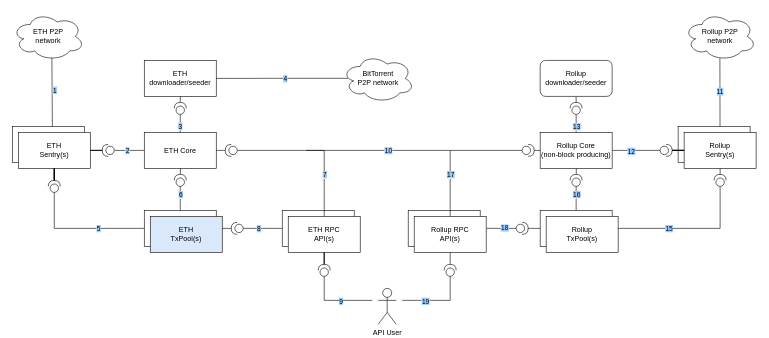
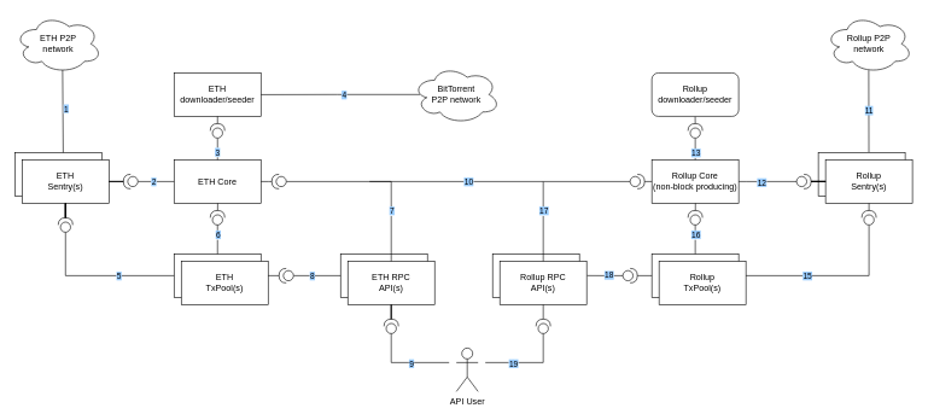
  <mxCell id="0" />
  <mxCell id="1" parent="0" />
  <mxCell id="2" value="&lt;div&gt;ETH P2P &lt;br&gt;&lt;/div&gt;&lt;div&gt;network&lt;/div&gt;" style="ellipse;shape=cloud;whiteSpace=wrap;html=1;" vertex="1" parent="1"><mxGeometry x="20" y="20" width="120" height="80" as="geometry" /></mxCell>
  <mxCell id="3" value="" style="rounded=0;whiteSpace=wrap;html=1;" vertex="1" parent="1"><mxGeometry x="20" y="210" width="120" height="60" as="geometry" /></mxCell>
  <mxCell id="4" value="&lt;div&gt;ETH&lt;/div&gt;&lt;div&gt;Sentry(s)&lt;br&gt;&lt;/div&gt;" style="rounded=0;whiteSpace=wrap;html=1;" vertex="1" parent="1"><mxGeometry x="30" y="220" width="120" height="60" as="geometry" /></mxCell>
  <mxCell id="5" value="" style="rounded=0;whiteSpace=wrap;html=1;" vertex="1" parent="1"><mxGeometry x="240" y="350" width="120" height="60" as="geometry" /></mxCell>
- <mxCell id="6" value="&lt;div&gt;ETH&lt;/div&gt;&lt;div&gt;TxPool(s)&lt;br&gt;&lt;/div&gt;" style="rounded=0;whiteSpace=wrap;html=1;fillColor=#dae8fc;" vertex="1" parent="1"><mxGeometry x="250" y="360" width="120" height="60" as="geometry" /></mxCell>
+ <mxCell id="6" value="&lt;div&gt;ETH&lt;/div&gt;&lt;div&gt;TxPool(s)&lt;br&gt;&lt;/div&gt;" style="rounded=0;whiteSpace=wrap;html=1;" vertex="1" parent="1"><mxGeometry x="250" y="360" width="120" height="60" as="geometry" /></mxCell>
  <mxCell id="7" value="" style="rounded=0;whiteSpace=wrap;html=1;" vertex="1" parent="1"><mxGeometry x="470" y="350" width="120" height="60" as="geometry" /></mxCell>
  <mxCell id="8" value="&lt;div&gt;ETH RPC&lt;br&gt;&lt;/div&gt;&lt;div&gt;API(s)&lt;br&gt;&lt;/div&gt;" style="rounded=0;whiteSpace=wrap;html=1;" vertex="1" parent="1"><mxGeometry x="480" y="360" width="120" height="60" as="geometry" /></mxCell>
  <mxCell id="9" value="ETH Core" style="rounded=0;whiteSpace=wrap;html=1;" vertex="1" parent="1"><mxGeometry x="240" y="220" width="120" height="60" as="geometry" /></mxCell>
  <mxCell id="10" value="ETH downloader/seeder" style="rounded=0;whiteSpace=wrap;html=1;" vertex="1" parent="1"><mxGeometry x="240" y="100" width="120" height="60" as="geometry" /></mxCell>
  <mxCell id="11" value="" style="edgeStyle=orthogonalEdgeStyle;rounded=0;orthogonalLoop=1;jettySize=auto;html=1;endArrow=none;endFill=0;exitX=0.084;exitY=0.498;exitDx=0;exitDy=0;exitPerimeter=0;entryX=1;entryY=0.5;entryDx=0;entryDy=0;" edge="1" parent="1" source="13" target="10"><mxGeometry relative="1" as="geometry" /></mxCell>
  <mxCell id="12" value="&lt;span style=&quot;background-color: rgb(153 , 204 , 255)&quot;&gt;4&lt;/span&gt;" style="edgeLabel;html=1;align=center;verticalAlign=middle;resizable=0;points=[];" vertex="1" connectable="0" parent="11"><mxGeometry x="0.143" relative="1" as="geometry"><mxPoint x="20" as="offset" /></mxGeometry></mxCell>
  <mxCell id="13" value="&lt;div&gt;BitTorrent&lt;/div&gt;&lt;div&gt;P2P network&lt;br&gt;&lt;/div&gt;" style="ellipse;shape=cloud;whiteSpace=wrap;html=1;" vertex="1" parent="1"><mxGeometry x="570" y="90" width="120" height="80" as="geometry" /></mxCell>
  <mxCell id="14" value="" style="endArrow=none;html=1;rounded=0;entryX=0.55;entryY=0.95;entryDx=0;entryDy=0;entryPerimeter=0;exitX=0.557;exitY=0;exitDx=0;exitDy=0;exitPerimeter=0;" edge="1" parent="1" source="3" target="2"><mxGeometry width="50" height="50" relative="1" as="geometry"><mxPoint x="70" y="150" as="sourcePoint" /><mxPoint x="120" y="100" as="targetPoint" /></mxGeometry></mxCell>
  <mxCell id="15" value="&lt;span style=&quot;background-color: rgb(153 , 204 , 255)&quot;&gt;1&lt;/span&gt;" style="edgeLabel;html=1;align=center;verticalAlign=middle;resizable=0;points=[];" vertex="1" connectable="0" parent="14"><mxGeometry x="-0.006" y="-1" relative="1" as="geometry"><mxPoint x="3" y="-3" as="offset" /></mxGeometry></mxCell>
  <mxCell id="16" value="" style="edgeStyle=orthogonalEdgeStyle;rounded=0;orthogonalLoop=1;jettySize=auto;html=1;endArrow=none;endFill=0;" edge="1" parent="1" source="18" target="4"><mxGeometry relative="1" as="geometry" /></mxCell>
  <mxCell id="17" value="" style="edgeStyle=orthogonalEdgeStyle;rounded=0;orthogonalLoop=1;jettySize=auto;html=1;endArrow=none;endFill=0;" edge="1" parent="1" source="18" target="4"><mxGeometry relative="1" as="geometry" /></mxCell>
  <mxCell id="18" value="" style="shape=providedRequiredInterface;html=1;verticalLabelPosition=bottom;sketch=0;rotation=-90;" vertex="1" parent="1"><mxGeometry x="80" y="300" width="20" height="20" as="geometry" /></mxCell>
  <mxCell id="19" value="" style="edgeStyle=orthogonalEdgeStyle;rounded=0;orthogonalLoop=1;jettySize=auto;html=1;endArrow=none;endFill=0;" edge="1" parent="1" source="22" target="9"><mxGeometry relative="1" as="geometry" /></mxCell>
  <mxCell id="20" value="&lt;span style=&quot;background-color: rgb(153 , 204 , 255)&quot;&gt;2&lt;/span&gt;" style="edgeLabel;html=1;align=center;verticalAlign=middle;resizable=0;points=[];" vertex="1" connectable="0" parent="19"><mxGeometry x="-0.175" relative="1" as="geometry"><mxPoint as="offset" /></mxGeometry></mxCell>
  <mxCell id="21" value="" style="edgeStyle=orthogonalEdgeStyle;rounded=0;orthogonalLoop=1;jettySize=auto;html=1;endArrow=none;endFill=0;" edge="1" parent="1" source="22" target="4"><mxGeometry relative="1" as="geometry" /></mxCell>
  <mxCell id="22" value="" style="shape=providedRequiredInterface;html=1;verticalLabelPosition=bottom;sketch=0;rotation=-180;" vertex="1" parent="1"><mxGeometry x="170" y="240" width="20" height="20" as="geometry" /></mxCell>
  <mxCell id="23" value="" style="endArrow=none;html=1;rounded=0;entryX=0;entryY=0.5;entryDx=0;entryDy=0;entryPerimeter=0;exitX=0;exitY=0.5;exitDx=0;exitDy=0;" edge="1" parent="1" source="5" target="18"><mxGeometry width="50" height="50" relative="1" as="geometry"><mxPoint x="90" y="390" as="sourcePoint" /><mxPoint x="90" y="340" as="targetPoint" /><Array as="points"><mxPoint x="90" y="380" /></Array></mxGeometry></mxCell>
  <mxCell id="24" value="&lt;span style=&quot;background-color: rgb(153 , 204 , 255)&quot;&gt;5&lt;/span&gt;" style="edgeLabel;html=1;align=center;verticalAlign=middle;resizable=0;points=[];" vertex="1" connectable="0" parent="23"><mxGeometry x="-0.271" relative="1" as="geometry"><mxPoint as="offset" /></mxGeometry></mxCell>
  <mxCell id="25" value="" style="edgeStyle=orthogonalEdgeStyle;rounded=0;orthogonalLoop=1;jettySize=auto;html=1;fontColor=none;endArrow=none;endFill=0;strokeWidth=1;" edge="1" parent="1" source="27"><mxGeometry relative="1" as="geometry"><mxPoint x="300" y="220" as="targetPoint" /></mxGeometry></mxCell>
  <mxCell id="26" value="&lt;span style=&quot;background-color: rgb(153 , 204 , 255)&quot;&gt;3&lt;/span&gt;" style="edgeLabel;html=1;align=center;verticalAlign=middle;resizable=0;points=[];fontColor=none;" vertex="1" connectable="0" parent="25"><mxGeometry x="0.253" y="-1" relative="1" as="geometry"><mxPoint as="offset" /></mxGeometry></mxCell>
  <mxCell id="27" value="" style="shape=providedRequiredInterface;html=1;verticalLabelPosition=bottom;sketch=0;rotation=-90;" vertex="1" parent="1"><mxGeometry x="290" y="170" width="20" height="20" as="geometry" /></mxCell>
  <mxCell id="28" value="" style="endArrow=none;html=1;rounded=0;entryX=0.5;entryY=1;entryDx=0;entryDy=0;" edge="1" parent="1" target="10"><mxGeometry width="50" height="50" relative="1" as="geometry"><mxPoint x="300" y="170" as="sourcePoint" /><mxPoint x="340" y="180" as="targetPoint" /></mxGeometry></mxCell>
  <mxCell id="29" value="" style="edgeStyle=orthogonalEdgeStyle;rounded=0;orthogonalLoop=1;jettySize=auto;html=1;endArrow=none;endFill=0;" edge="1" parent="1" source="30" target="8"><mxGeometry relative="1" as="geometry" /></mxCell>
  <mxCell id="30" value="" style="shape=providedRequiredInterface;html=1;verticalLabelPosition=bottom;sketch=0;rotation=-90;" vertex="1" parent="1"><mxGeometry x="530" y="440" width="20" height="20" as="geometry" /></mxCell>
  <mxCell id="31" value="" style="shape=providedRequiredInterface;html=1;verticalLabelPosition=bottom;sketch=0;rotation=-90;" vertex="1" parent="1"><mxGeometry x="290" y="290" width="20" height="20" as="geometry" /></mxCell>
  <mxCell id="32" value="" style="edgeStyle=orthogonalEdgeStyle;rounded=0;orthogonalLoop=1;jettySize=auto;html=1;endArrow=none;endFill=0;entryX=0.5;entryY=0;entryDx=0;entryDy=0;" edge="1" parent="1" source="35" target="8"><mxGeometry relative="1" as="geometry" /></mxCell>
  <mxCell id="33" value="&lt;span style=&quot;background-color: rgb(153 , 204 , 255)&quot;&gt;7&lt;/span&gt;" style="edgeLabel;html=1;align=center;verticalAlign=middle;resizable=0;points=[];" vertex="1" connectable="0" parent="32"><mxGeometry x="-0.2" y="-2" relative="1" as="geometry"><mxPoint x="43" y="38" as="offset" /></mxGeometry></mxCell>
  <mxCell id="34" value="" style="edgeStyle=orthogonalEdgeStyle;rounded=0;orthogonalLoop=1;jettySize=auto;html=1;endArrow=none;endFill=0;" edge="1" parent="1" source="35" target="9"><mxGeometry relative="1" as="geometry"><Array as="points"><mxPoint x="370" y="250" /><mxPoint x="370" y="250" /></Array></mxGeometry></mxCell>
  <mxCell id="35" value="" style="shape=providedRequiredInterface;html=1;verticalLabelPosition=bottom;sketch=0;rotation=-180;" vertex="1" parent="1"><mxGeometry x="375" y="240" width="20" height="20" as="geometry" /></mxCell>
  <mxCell id="36" value="" style="endArrow=none;html=1;rounded=0;entryX=0;entryY=0.5;entryDx=0;entryDy=0;entryPerimeter=0;exitX=0.5;exitY=0;exitDx=0;exitDy=0;" edge="1" parent="1" source="5" target="31"><mxGeometry width="50" height="50" relative="1" as="geometry"><mxPoint x="310" y="360" as="sourcePoint" /><mxPoint x="360" y="310" as="targetPoint" /></mxGeometry></mxCell>
  <mxCell id="37" value="&lt;span style=&quot;background-color: rgb(153 , 204 , 255)&quot;&gt;6&lt;br&gt;&lt;/span&gt;" style="edgeLabel;html=1;align=center;verticalAlign=middle;resizable=0;points=[];" vertex="1" connectable="0" parent="36"><mxGeometry x="0.357" relative="1" as="geometry"><mxPoint as="offset" /></mxGeometry></mxCell>
  <mxCell id="38" value="" style="endArrow=none;html=1;rounded=0;entryX=0.502;entryY=1.001;entryDx=0;entryDy=0;exitX=0.997;exitY=0.508;exitDx=0;exitDy=0;exitPerimeter=0;entryPerimeter=0;" edge="1" parent="1" source="31" target="9"><mxGeometry width="50" height="50" relative="1" as="geometry"><mxPoint x="290" y="330" as="sourcePoint" /><mxPoint x="340" y="280" as="targetPoint" /></mxGeometry></mxCell>
  <mxCell id="39" value="" style="edgeStyle=orthogonalEdgeStyle;rounded=0;orthogonalLoop=1;jettySize=auto;html=1;endArrow=none;endFill=0;" edge="1" parent="1" source="42"><mxGeometry relative="1" as="geometry"><mxPoint x="370" y="380" as="targetPoint" /><Array as="points"><mxPoint x="370" y="380" /><mxPoint x="370" y="380" /></Array></mxGeometry></mxCell>
  <mxCell id="40" value="" style="edgeStyle=orthogonalEdgeStyle;rounded=0;orthogonalLoop=1;jettySize=auto;html=1;fontColor=none;endArrow=none;endFill=0;entryX=0;entryY=0.5;entryDx=0;entryDy=0;" edge="1" parent="1" source="42" target="7"><mxGeometry relative="1" as="geometry" /></mxCell>
  <mxCell id="41" value="&lt;span style=&quot;background-color: rgb(153 , 204 , 255)&quot;&gt;8&lt;/span&gt;" style="edgeLabel;html=1;align=center;verticalAlign=middle;resizable=0;points=[];fontColor=none;" vertex="1" connectable="0" parent="40"><mxGeometry x="0.108" y="-1" relative="1" as="geometry"><mxPoint x="-11" y="-1" as="offset" /></mxGeometry></mxCell>
  <mxCell id="42" value="" style="shape=providedRequiredInterface;html=1;verticalLabelPosition=bottom;sketch=0;rotation=-180;" vertex="1" parent="1"><mxGeometry x="385" y="370" width="20" height="20" as="geometry" /></mxCell>
  <mxCell id="43" value="&lt;div&gt;Rollup P2P &lt;br&gt;&lt;/div&gt;&lt;div&gt;network&lt;/div&gt;" style="ellipse;shape=cloud;whiteSpace=wrap;html=1;" vertex="1" parent="1"><mxGeometry x="1140" y="20" width="120" height="80" as="geometry" /></mxCell>
  <mxCell id="44" value="" style="rounded=0;whiteSpace=wrap;html=1;" vertex="1" parent="1"><mxGeometry x="680" y="350" width="120" height="60" as="geometry" /></mxCell>
  <mxCell id="45" value="&lt;div&gt;Rollup RPC&lt;/div&gt;&lt;div&gt;API(s)&lt;br&gt;&lt;/div&gt;" style="rounded=0;whiteSpace=wrap;html=1;" vertex="1" parent="1"><mxGeometry x="690" y="360" width="120" height="60" as="geometry" /></mxCell>
  <mxCell id="46" value="" style="rounded=0;whiteSpace=wrap;html=1;" vertex="1" parent="1"><mxGeometry x="900" y="350" width="120" height="60" as="geometry" /></mxCell>
  <mxCell id="47" value="&lt;div&gt;Rollup&lt;/div&gt;&lt;div&gt;TxPool(s)&lt;br&gt;&lt;/div&gt;" style="rounded=0;whiteSpace=wrap;html=1;" vertex="1" parent="1"><mxGeometry x="910" y="360" width="120" height="60" as="geometry" /></mxCell>
  <mxCell id="48" value="" style="rounded=0;whiteSpace=wrap;html=1;" vertex="1" parent="1"><mxGeometry x="1130" y="210" width="120" height="60" as="geometry" /></mxCell>
  <mxCell id="49" value="&lt;div&gt;Rollup &lt;br&gt;&lt;/div&gt;&lt;div&gt;Sentry(s)&lt;/div&gt;" style="rounded=0;whiteSpace=wrap;html=1;" vertex="1" parent="1"><mxGeometry x="1140" y="220" width="120" height="60" as="geometry" /></mxCell>
  <mxCell id="50" value="&lt;div&gt;Rollup Core&lt;/div&gt;&lt;div&gt;(non-block producing)&lt;br&gt;&lt;/div&gt;" style="rounded=0;whiteSpace=wrap;html=1;" vertex="1" parent="1"><mxGeometry x="900" y="220" width="120" height="60" as="geometry" /></mxCell>
  <mxCell id="51" value="Rollup downloader/seeder" style="whiteSpace=wrap;html=1;rounded=1;" vertex="1" parent="1"><mxGeometry x="900" y="100" width="120" height="60" as="geometry" /></mxCell>
  <mxCell id="52" value="&lt;div&gt;API User&lt;/div&gt;" style="shape=umlActor;verticalLabelPosition=bottom;verticalAlign=top;html=1;outlineConnect=0;" vertex="1" parent="1"><mxGeometry x="630" y="480" width="30" height="60" as="geometry" /></mxCell>
  <mxCell id="53" value="" style="edgeStyle=orthogonalEdgeStyle;rounded=0;orthogonalLoop=1;jettySize=auto;html=1;fontColor=none;endArrow=none;endFill=0;" edge="1" parent="1" source="56"><mxGeometry relative="1" as="geometry"><mxPoint x="900" y="380" as="targetPoint" /></mxGeometry></mxCell>
  <mxCell id="54" value="" style="edgeStyle=orthogonalEdgeStyle;rounded=0;orthogonalLoop=1;jettySize=auto;html=1;fontColor=none;endArrow=none;endFill=0;entryX=1.005;entryY=0.332;entryDx=0;entryDy=0;entryPerimeter=0;" edge="1" parent="1" source="56" target="45"><mxGeometry relative="1" as="geometry" /></mxCell>
  <mxCell id="55" value="&lt;span style=&quot;background-color: rgb(153 , 204 , 255)&quot;&gt;18&lt;/span&gt;" style="edgeLabel;html=1;align=center;verticalAlign=middle;resizable=0;points=[];fontColor=none;" vertex="1" connectable="0" parent="54"><mxGeometry x="0.184" y="3" relative="1" as="geometry"><mxPoint x="9" y="-3" as="offset" /></mxGeometry></mxCell>
  <mxCell id="56" value="" style="shape=providedRequiredInterface;html=1;verticalLabelPosition=bottom;sketch=0;rotation=0;" vertex="1" parent="1"><mxGeometry x="860" y="370" width="20" height="20" as="geometry" /></mxCell>
  <mxCell id="57" value="" style="edgeStyle=orthogonalEdgeStyle;rounded=0;orthogonalLoop=1;jettySize=auto;html=1;endArrow=none;endFill=0;" edge="1" parent="1" source="60" target="50"><mxGeometry relative="1" as="geometry"><Array as="points"><mxPoint x="900" y="250" /><mxPoint x="900" y="250" /></Array></mxGeometry></mxCell>
  <mxCell id="58" value="" style="edgeStyle=orthogonalEdgeStyle;rounded=0;orthogonalLoop=1;jettySize=auto;html=1;endArrow=none;endFill=0;" edge="1" parent="1" source="60" target="45"><mxGeometry relative="1" as="geometry" /></mxCell>
  <mxCell id="59" value="&lt;span style=&quot;background-color: rgb(153 , 204 , 255)&quot;&gt;17&lt;/span&gt;" style="edgeLabel;html=1;align=center;verticalAlign=middle;resizable=0;points=[];fontColor=none;" vertex="1" connectable="0" parent="58"><mxGeometry x="-0.459" y="1" relative="1" as="geometry"><mxPoint x="-58" y="39" as="offset" /></mxGeometry></mxCell>
  <mxCell id="60" value="" style="shape=providedRequiredInterface;html=1;verticalLabelPosition=bottom;sketch=0;rotation=0;" vertex="1" parent="1"><mxGeometry x="870" y="240" width="20" height="20" as="geometry" /></mxCell>
  <mxCell id="61" value="" style="endArrow=none;html=1;rounded=0;entryX=0.499;entryY=1.007;entryDx=0;entryDy=0;exitX=1;exitY=0.5;exitDx=0;exitDy=0;exitPerimeter=0;startArrow=none;entryPerimeter=0;" edge="1" parent="1" source="87" target="51"><mxGeometry width="50" height="50" relative="1" as="geometry"><mxPoint x="958.96" y="189.26" as="sourcePoint" /><mxPoint x="959" y="160" as="targetPoint" /></mxGeometry></mxCell>
  <mxCell id="62" value="" style="endArrow=none;html=1;rounded=0;exitX=0.582;exitY=-0.009;exitDx=0;exitDy=0;exitPerimeter=0;entryX=0.497;entryY=0.954;entryDx=0;entryDy=0;entryPerimeter=0;" edge="1" parent="1" source="48" target="43"><mxGeometry width="50" height="50" relative="1" as="geometry"><mxPoint x="1200" y="180" as="sourcePoint" /><mxPoint x="1200" y="120" as="targetPoint" /></mxGeometry></mxCell>
  <mxCell id="63" value="11" style="edgeLabel;html=1;align=center;verticalAlign=middle;resizable=0;points=[];labelBackgroundColor=#99CCFF;" vertex="1" connectable="0" parent="62"><mxGeometry x="0.032" y="2" relative="1" as="geometry"><mxPoint x="2" as="offset" /></mxGeometry></mxCell>
  <mxCell id="64" value="" style="shape=providedRequiredInterface;html=1;verticalLabelPosition=bottom;sketch=0;rotation=-90;" vertex="1" parent="1"><mxGeometry x="950" y="290" width="20" height="20" as="geometry" /></mxCell>
  <mxCell id="65" value="" style="edgeStyle=orthogonalEdgeStyle;rounded=0;orthogonalLoop=1;jettySize=auto;html=1;endArrow=none;endFill=0;" edge="1" parent="1" source="69" target="49"><mxGeometry relative="1" as="geometry" /></mxCell>
  <mxCell id="66" value="" style="edgeStyle=orthogonalEdgeStyle;rounded=0;orthogonalLoop=1;jettySize=auto;html=1;endArrow=none;endFill=0;" edge="1" parent="1" source="69" target="50"><mxGeometry relative="1" as="geometry"><Array as="points"><mxPoint x="1030" y="250" /><mxPoint x="1030" y="250" /></Array></mxGeometry></mxCell>
  <mxCell id="67" value="&lt;span style=&quot;background-color: rgb(153 , 204 , 255)&quot;&gt;12&lt;/span&gt;" style="edgeLabel;html=1;align=center;verticalAlign=middle;resizable=0;points=[];" vertex="1" connectable="0" parent="66"><mxGeometry x="0.218" y="1" relative="1" as="geometry"><mxPoint as="offset" /></mxGeometry></mxCell>
  <mxCell id="68" value="" style="edgeStyle=orthogonalEdgeStyle;rounded=0;orthogonalLoop=1;jettySize=auto;html=1;endArrow=none;endFill=0;" edge="1" parent="1" source="69" target="49"><mxGeometry relative="1" as="geometry" /></mxCell>
  <mxCell id="69" value="" style="shape=providedRequiredInterface;html=1;verticalLabelPosition=bottom;sketch=0;rotation=0;" vertex="1" parent="1"><mxGeometry x="1100" y="240" width="20" height="20" as="geometry" /></mxCell>
  <mxCell id="70" value="" style="endArrow=none;html=1;rounded=0;entryX=0;entryY=0.5;entryDx=0;entryDy=0;entryPerimeter=0;exitX=0.5;exitY=0;exitDx=0;exitDy=0;" edge="1" parent="1" source="46" target="64"><mxGeometry width="50" height="50" relative="1" as="geometry"><mxPoint x="970" y="360" as="sourcePoint" /><mxPoint x="1020" y="310" as="targetPoint" /></mxGeometry></mxCell>
  <mxCell id="71" value="&lt;span style=&quot;background-color: rgb(153 , 204 , 255)&quot;&gt;16&lt;br&gt;&lt;/span&gt;" style="edgeLabel;html=1;align=center;verticalAlign=middle;resizable=0;points=[];" vertex="1" connectable="0" parent="70"><mxGeometry x="0.357" relative="1" as="geometry"><mxPoint as="offset" /></mxGeometry></mxCell>
  <mxCell id="72" value="" style="endArrow=none;html=1;rounded=0;entryX=0.502;entryY=1.001;entryDx=0;entryDy=0;exitX=0.997;exitY=0.508;exitDx=0;exitDy=0;exitPerimeter=0;entryPerimeter=0;" edge="1" parent="1" source="64" target="50"><mxGeometry width="50" height="50" relative="1" as="geometry"><mxPoint x="950" y="330" as="sourcePoint" /><mxPoint x="1000" y="280" as="targetPoint" /></mxGeometry></mxCell>
  <mxCell id="73" value="" style="edgeStyle=orthogonalEdgeStyle;rounded=0;orthogonalLoop=1;jettySize=auto;html=1;endArrow=none;endFill=0;" edge="1" parent="1" source="76"><mxGeometry relative="1" as="geometry"><mxPoint x="1030" y="380" as="targetPoint" /><Array as="points"><mxPoint x="1030" y="380" /><mxPoint x="1030" y="380" /></Array></mxGeometry></mxCell>
  <mxCell id="74" value="&lt;span style=&quot;background-color: rgb(153 , 204 , 255)&quot;&gt;15&lt;/span&gt;" style="edgeLabel;html=1;align=center;verticalAlign=middle;resizable=0;points=[];" vertex="1" connectable="0" parent="73"><mxGeometry x="0.302" relative="1" as="geometry"><mxPoint as="offset" /></mxGeometry></mxCell>
  <mxCell id="75" value="" style="edgeStyle=orthogonalEdgeStyle;rounded=0;orthogonalLoop=1;jettySize=auto;html=1;endArrow=none;endFill=0;" edge="1" parent="1" source="76"><mxGeometry relative="1" as="geometry"><mxPoint x="1200" y="280" as="targetPoint" /><Array as="points"><mxPoint x="1200" y="280" /><mxPoint x="1200" y="280" /></Array></mxGeometry></mxCell>
  <mxCell id="76" value="" style="shape=providedRequiredInterface;html=1;verticalLabelPosition=bottom;sketch=0;rotation=-90;" vertex="1" parent="1"><mxGeometry x="1190" y="290" width="20" height="20" as="geometry" /></mxCell>
  <mxCell id="77" value="" style="edgeStyle=orthogonalEdgeStyle;rounded=0;orthogonalLoop=1;jettySize=auto;html=1;endArrow=none;endFill=0;" edge="1" parent="1" source="78"><mxGeometry relative="1" as="geometry"><mxPoint x="750" y="420" as="targetPoint" /></mxGeometry></mxCell>
  <mxCell id="78" value="" style="shape=providedRequiredInterface;html=1;verticalLabelPosition=bottom;sketch=0;rotation=-90;" vertex="1" parent="1"><mxGeometry x="740" y="440" width="20" height="20" as="geometry" /></mxCell>
  <mxCell id="79" value="" style="endArrow=none;html=1;rounded=0;fontColor=none;entryX=0;entryY=0.5;entryDx=0;entryDy=0;entryPerimeter=0;" edge="1" parent="1" target="30"><mxGeometry width="50" height="50" relative="1" as="geometry"><mxPoint x="620" y="500" as="sourcePoint" /><mxPoint x="500" y="530" as="targetPoint" /><Array as="points"><mxPoint x="540" y="500" /></Array></mxGeometry></mxCell>
  <mxCell id="80" value="&lt;span style=&quot;background-color: rgb(153 , 204 , 255)&quot;&gt;9&lt;/span&gt;" style="edgeLabel;html=1;align=center;verticalAlign=middle;resizable=0;points=[];fontColor=none;" vertex="1" connectable="0" parent="79"><mxGeometry x="-0.121" y="1" relative="1" as="geometry"><mxPoint as="offset" /></mxGeometry></mxCell>
  <mxCell id="81" value="" style="endArrow=none;html=1;rounded=0;fontColor=none;entryX=0;entryY=0.5;entryDx=0;entryDy=0;entryPerimeter=0;" edge="1" parent="1" target="78"><mxGeometry width="50" height="50" relative="1" as="geometry"><mxPoint x="670" y="500" as="sourcePoint" /><mxPoint x="820" y="480" as="targetPoint" /><Array as="points"><mxPoint x="750" y="500" /></Array></mxGeometry></mxCell>
  <mxCell id="82" value="&lt;span style=&quot;background-color: rgb(153 , 204 , 255)&quot;&gt;19&lt;/span&gt;" style="edgeLabel;html=1;align=center;verticalAlign=middle;resizable=0;points=[];fontColor=none;" vertex="1" connectable="0" parent="81"><mxGeometry x="-0.371" y="-1" relative="1" as="geometry"><mxPoint as="offset" /></mxGeometry></mxCell>
  <mxCell id="83" value="" style="endArrow=none;html=1;strokeWidth=1;rounded=0;fontColor=none;" edge="1" parent="1"><mxGeometry width="50" height="50" relative="1" as="geometry"><mxPoint x="510" y="250" as="sourcePoint" /><mxPoint x="750" y="250" as="targetPoint" /></mxGeometry></mxCell>
  <mxCell id="84" value="&lt;span style=&quot;background-color: rgb(153 , 204 , 255)&quot;&gt;10&lt;/span&gt;" style="edgeLabel;html=1;align=center;verticalAlign=middle;resizable=0;points=[];fontColor=none;" vertex="1" connectable="0" parent="83"><mxGeometry x="0.188" relative="1" as="geometry"><mxPoint x="-7" as="offset" /></mxGeometry></mxCell>
  <mxCell id="85" value="" style="edgeStyle=orthogonalEdgeStyle;rounded=0;orthogonalLoop=1;jettySize=auto;html=1;fontColor=none;endArrow=none;endFill=0;strokeWidth=1;" edge="1" parent="1" source="87"><mxGeometry relative="1" as="geometry"><mxPoint x="960" y="220" as="targetPoint" /></mxGeometry></mxCell>
  <mxCell id="86" value="&lt;span style=&quot;background-color: rgb(153 , 204 , 255)&quot;&gt;13&lt;/span&gt;" style="edgeLabel;html=1;align=center;verticalAlign=middle;resizable=0;points=[];fontColor=none;" vertex="1" connectable="0" parent="85"><mxGeometry x="0.373" y="2" relative="1" as="geometry"><mxPoint x="-2" as="offset" /></mxGeometry></mxCell>
  <mxCell id="87" value="" style="shape=providedRequiredInterface;html=1;verticalLabelPosition=bottom;sketch=0;rotation=-90;" vertex="1" parent="1"><mxGeometry x="950" y="170" width="20" height="20" as="geometry" /></mxCell>
